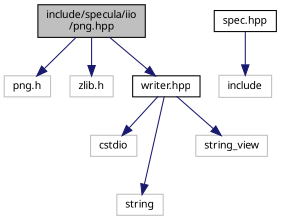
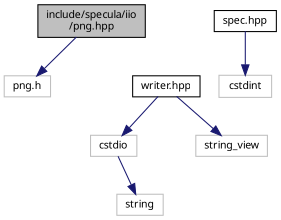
  digraph {
    node [color=grey75 fontname=Iosevka fontsize=10 shape=record]
    edge [color=midnightblue fontname=Iosevka fontsize=10 labelfontname=Iosevka labelfontsize=10 style=solid]
    n1 [color=black fillcolor=grey75 fontcolor=black height=0.2 label="include/specula/iio\l/png.hpp" style=filled width=0.4]
    n2 [height=0.2 label="png.h" width=0.4]
-   n3 [height=0.2 label="zlib.h" width=0.4]
    n4 [color=black height=0.2 label="writer.hpp" width=0.4]
    n5 [color=black height=0.2 label="spec.hpp" width=0.4]
-   n6 [height=0.2 label=include width=0.4]
+   n6 [height=0.2 label=cstdint width=0.4]
    n7 [height=0.2 label=cstdio width=0.4]
    n8 [height=0.2 label=string width=0.4]
    n9 [height=0.2 label=string_view width=0.4]
    n1 -> n2
-   n1 -> n3
-   n1 -> n4
    n4 -> n7
-   n4 -> n8
+   n7 -> n8
    n4 -> n9
    n5 -> n6
  }
